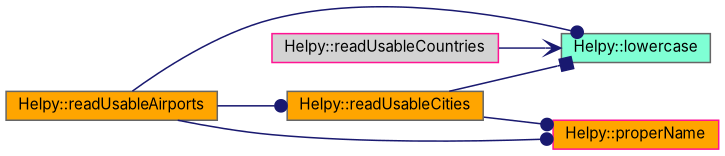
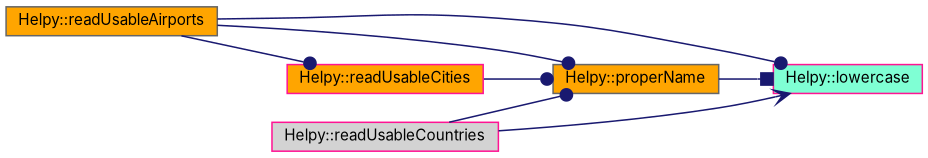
  digraph {
    fontname=Inter
    rankdir=LR
    node [color=deeppink fillcolor=orange fontname=Inter fontsize=10 shape=record style=filled]
    edge [arrowhead=dot color=midnightblue fontname=Inter fontsize=10 labelfontname=Helvetica labelfontsize=10 style=solid]
    n1 [color=gray40 fontcolor=black height=0.2 label="Helpy::readUsableAirports" width=0.4]
-   n2 [color=gray40 fillcolor=aquamarine height=0.2 label="Helpy::lowercase" width=0.4]
-   n3 [height=0.2 label="Helpy::properName" width=0.4]
-   n4 [color=gray40 height=0.2 label="Helpy::readUsableCities" width=0.4]
+   n2 [fillcolor=aquamarine height=0.2 label="Helpy::lowercase" width=0.4]
+   n3 [color=gray40 height=0.2 label="Helpy::properName" width=0.4]
+   n4 [height=0.2 label="Helpy::readUsableCities" width=0.4]
    n5 [fillcolor=lightgrey height=0.2 label="Helpy::readUsableCountries" width=0.4]
    n1 -> n2
    n1 -> n3
    n1 -> n4
-   n4 -> n2 [arrowhead=box]
+   n3 -> n2 [arrowhead=box]
    n4 -> n3
    n5 -> n2 [arrowhead=vee]
+   n5 -> n3
  }
